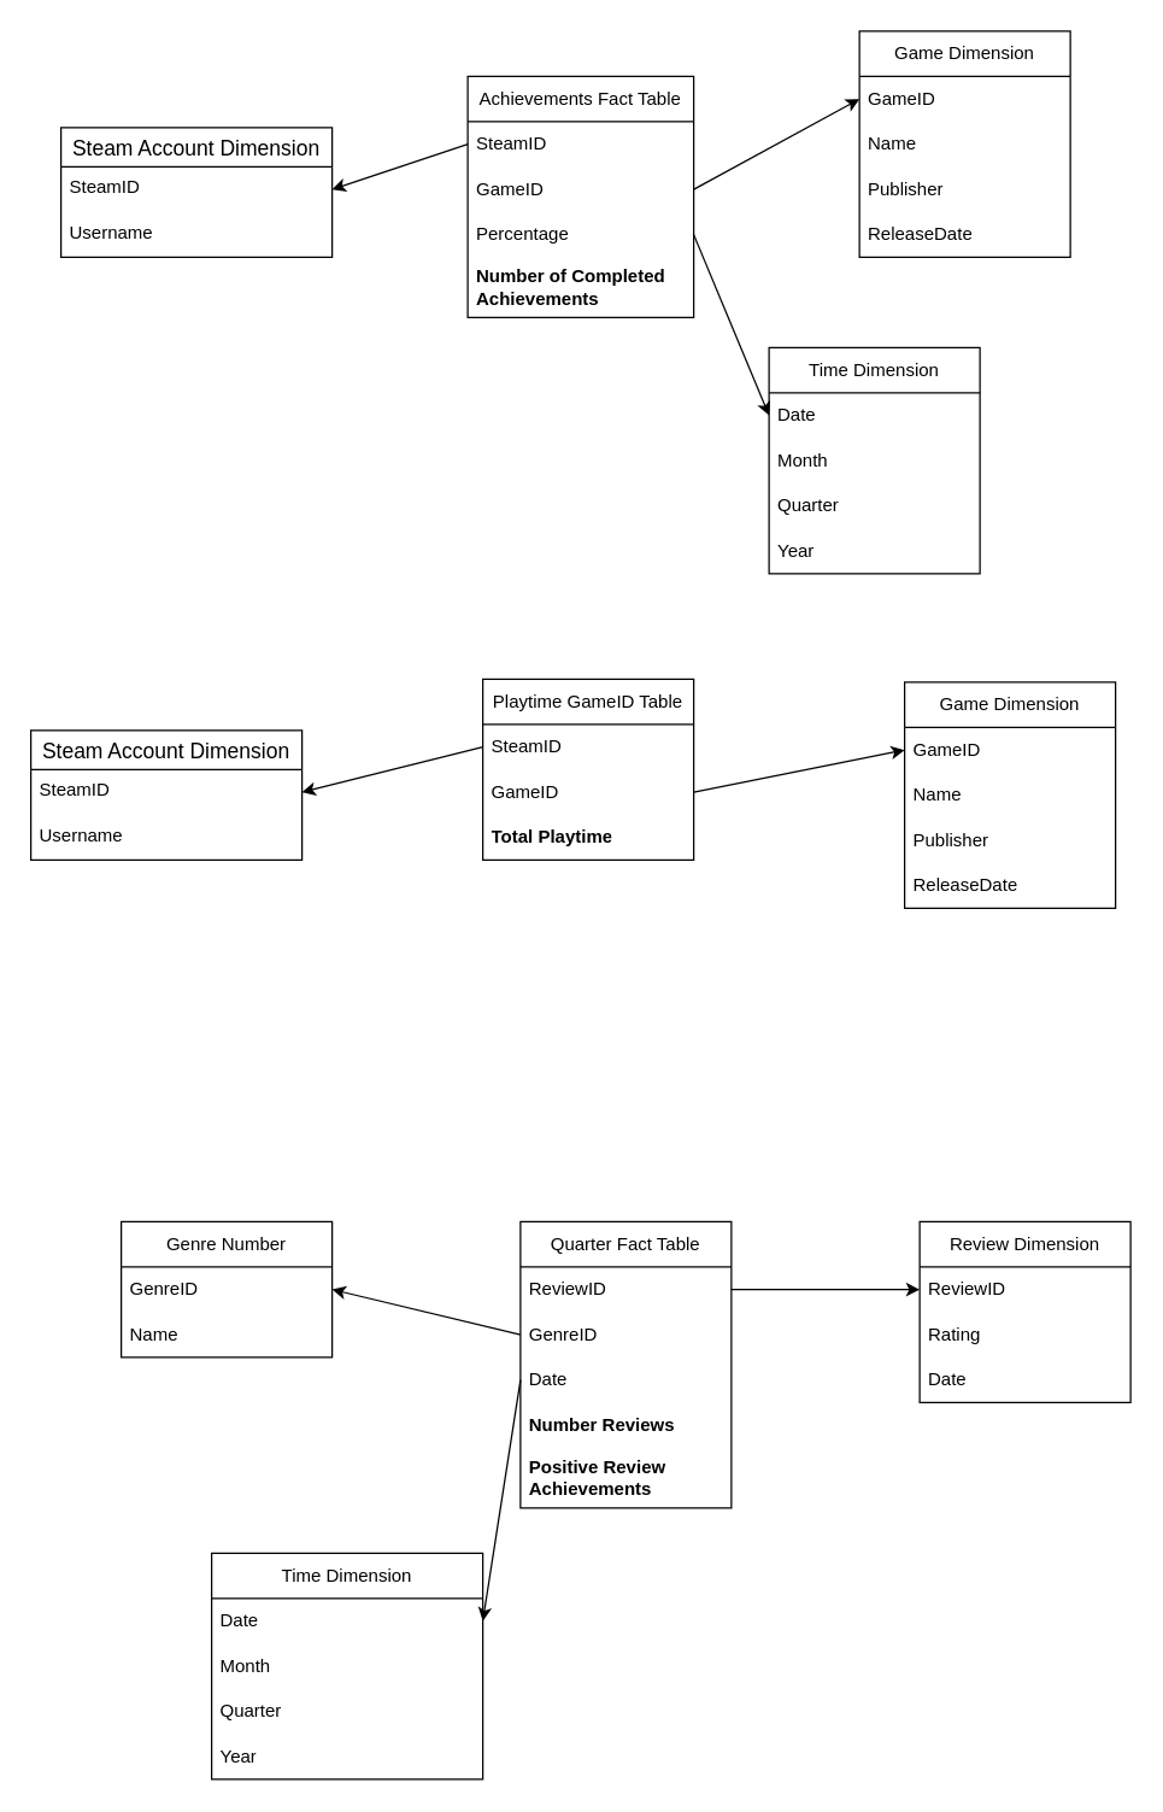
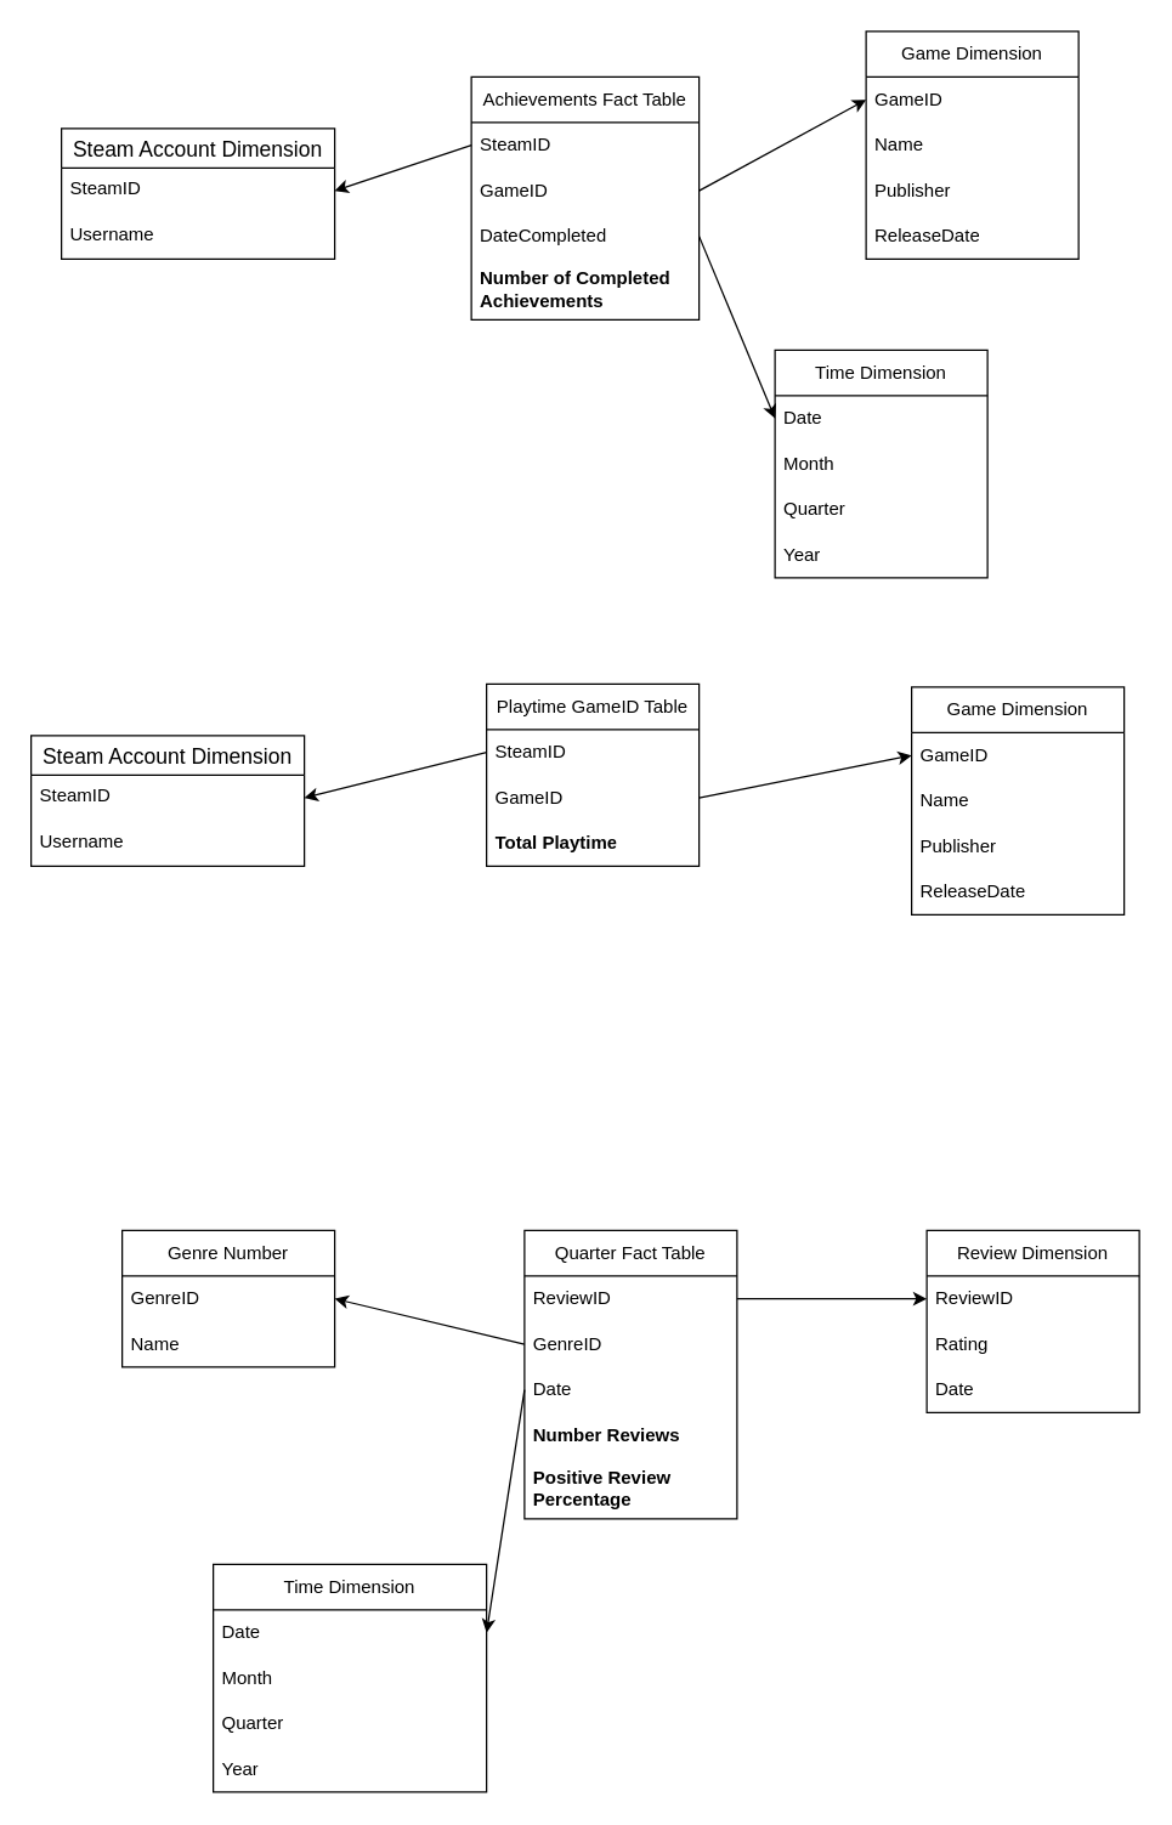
  <mxCell id="0" />
  <mxCell id="1" parent="0" />
  <mxCell id="2" value="Steam Account Dimension" style="swimlane;fontStyle=0;childLayout=stackLayout;horizontal=1;startSize=26;horizontalStack=0;resizeParent=1;resizeParentMax=0;resizeLast=0;collapsible=1;marginBottom=0;align=center;fontSize=14;" vertex="1" parent="1"><mxGeometry x="40" y="84" width="180" height="86" as="geometry" /></mxCell>
  <mxCell id="3" value="SteamID" style="text;strokeColor=none;fillColor=none;spacingLeft=4;spacingRight=4;overflow=hidden;rotatable=0;points=[[0,0.5],[1,0.5]];portConstraint=eastwest;fontSize=12;whiteSpace=wrap;html=1;" vertex="1" parent="2"><mxGeometry y="26" width="180" height="30" as="geometry" /></mxCell>
  <mxCell id="4" value="Username" style="text;strokeColor=none;fillColor=none;spacingLeft=4;spacingRight=4;overflow=hidden;rotatable=0;points=[[0,0.5],[1,0.5]];portConstraint=eastwest;fontSize=12;whiteSpace=wrap;html=1;" vertex="1" parent="2"><mxGeometry y="56" width="180" height="30" as="geometry" /></mxCell>
  <mxCell id="5" value="Game Dimension" style="swimlane;fontStyle=0;childLayout=stackLayout;horizontal=1;startSize=30;horizontalStack=0;resizeParent=1;resizeParentMax=0;resizeLast=0;collapsible=1;marginBottom=0;whiteSpace=wrap;html=1;" vertex="1" parent="1"><mxGeometry x="570" y="20" width="140" height="150" as="geometry" /></mxCell>
  <mxCell id="6" value="GameID" style="text;strokeColor=none;fillColor=none;align=left;verticalAlign=middle;spacingLeft=4;spacingRight=4;overflow=hidden;points=[[0,0.5],[1,0.5]];portConstraint=eastwest;rotatable=0;whiteSpace=wrap;html=1;" vertex="1" parent="5"><mxGeometry y="30" width="140" height="30" as="geometry" /></mxCell>
  <mxCell id="7" value="Name" style="text;strokeColor=none;fillColor=none;align=left;verticalAlign=middle;spacingLeft=4;spacingRight=4;overflow=hidden;points=[[0,0.5],[1,0.5]];portConstraint=eastwest;rotatable=0;whiteSpace=wrap;html=1;" vertex="1" parent="5"><mxGeometry y="60" width="140" height="30" as="geometry" /></mxCell>
  <mxCell id="8" value="Publisher" style="text;strokeColor=none;fillColor=none;align=left;verticalAlign=middle;spacingLeft=4;spacingRight=4;overflow=hidden;points=[[0,0.5],[1,0.5]];portConstraint=eastwest;rotatable=0;whiteSpace=wrap;html=1;" vertex="1" parent="5"><mxGeometry y="90" width="140" height="30" as="geometry" /></mxCell>
  <mxCell id="9" value="ReleaseDate" style="text;strokeColor=none;fillColor=none;align=left;verticalAlign=middle;spacingLeft=4;spacingRight=4;overflow=hidden;points=[[0,0.5],[1,0.5]];portConstraint=eastwest;rotatable=0;whiteSpace=wrap;html=1;" vertex="1" parent="5"><mxGeometry y="120" width="140" height="30" as="geometry" /></mxCell>
  <mxCell id="10" value="Achievements Fact Table" style="swimlane;fontStyle=0;childLayout=stackLayout;horizontal=1;startSize=30;horizontalStack=0;resizeParent=1;resizeParentMax=0;resizeLast=0;collapsible=1;marginBottom=0;whiteSpace=wrap;html=1;" vertex="1" parent="1"><mxGeometry x="310" y="50" width="150" height="160" as="geometry" /></mxCell>
  <mxCell id="11" value="SteamID" style="text;strokeColor=none;fillColor=none;align=left;verticalAlign=middle;spacingLeft=4;spacingRight=4;overflow=hidden;points=[[0,0.5],[1,0.5]];portConstraint=eastwest;rotatable=0;whiteSpace=wrap;html=1;" vertex="1" parent="10"><mxGeometry y="30" width="150" height="30" as="geometry" /></mxCell>
  <mxCell id="12" value="GameID" style="text;strokeColor=none;fillColor=none;align=left;verticalAlign=middle;spacingLeft=4;spacingRight=4;overflow=hidden;points=[[0,0.5],[1,0.5]];portConstraint=eastwest;rotatable=0;whiteSpace=wrap;html=1;" vertex="1" parent="10"><mxGeometry y="60" width="150" height="30" as="geometry" /></mxCell>
- <mxCell id="13" value="Percentage" style="text;strokeColor=none;fillColor=none;align=left;verticalAlign=middle;spacingLeft=4;spacingRight=4;overflow=hidden;points=[[0,0.5],[1,0.5]];portConstraint=eastwest;rotatable=0;whiteSpace=wrap;html=1;" vertex="1" parent="10"><mxGeometry y="90" width="150" height="30" as="geometry" /></mxCell>
+ <mxCell id="13" value="DateCompleted" style="text;strokeColor=none;fillColor=none;align=left;verticalAlign=middle;spacingLeft=4;spacingRight=4;overflow=hidden;points=[[0,0.5],[1,0.5]];portConstraint=eastwest;rotatable=0;whiteSpace=wrap;html=1;" vertex="1" parent="10"><mxGeometry y="90" width="150" height="30" as="geometry" /></mxCell>
  <mxCell id="14" value="Number of Completed Achievements" style="text;strokeColor=none;fillColor=none;align=left;verticalAlign=middle;spacingLeft=4;spacingRight=4;overflow=hidden;points=[[0,0.5],[1,0.5]];portConstraint=eastwest;rotatable=0;whiteSpace=wrap;html=1;fontStyle=1" vertex="1" parent="10"><mxGeometry y="120" width="150" height="40" as="geometry" /></mxCell>
  <mxCell id="15" value="Time Dimension" style="swimlane;fontStyle=0;childLayout=stackLayout;horizontal=1;startSize=30;horizontalStack=0;resizeParent=1;resizeParentMax=0;resizeLast=0;collapsible=1;marginBottom=0;whiteSpace=wrap;html=1;" vertex="1" parent="1"><mxGeometry x="510" y="230" width="140" height="150" as="geometry" /></mxCell>
  <mxCell id="16" value="Date" style="text;strokeColor=none;fillColor=none;align=left;verticalAlign=middle;spacingLeft=4;spacingRight=4;overflow=hidden;points=[[0,0.5],[1,0.5]];portConstraint=eastwest;rotatable=0;whiteSpace=wrap;html=1;" vertex="1" parent="15"><mxGeometry y="30" width="140" height="30" as="geometry" /></mxCell>
  <mxCell id="17" value="Month" style="text;strokeColor=none;fillColor=none;align=left;verticalAlign=middle;spacingLeft=4;spacingRight=4;overflow=hidden;points=[[0,0.5],[1,0.5]];portConstraint=eastwest;rotatable=0;whiteSpace=wrap;html=1;" vertex="1" parent="15"><mxGeometry y="60" width="140" height="30" as="geometry" /></mxCell>
  <mxCell id="18" value="Quarter" style="text;strokeColor=none;fillColor=none;align=left;verticalAlign=middle;spacingLeft=4;spacingRight=4;overflow=hidden;points=[[0,0.5],[1,0.5]];portConstraint=eastwest;rotatable=0;whiteSpace=wrap;html=1;" vertex="1" parent="15"><mxGeometry y="90" width="140" height="30" as="geometry" /></mxCell>
  <mxCell id="19" value="Year" style="text;strokeColor=none;fillColor=none;align=left;verticalAlign=middle;spacingLeft=4;spacingRight=4;overflow=hidden;points=[[0,0.5],[1,0.5]];portConstraint=eastwest;rotatable=0;whiteSpace=wrap;html=1;" vertex="1" parent="15"><mxGeometry y="120" width="140" height="30" as="geometry" /></mxCell>
  <mxCell id="20" value="" style="endArrow=classic;html=1;rounded=0;entryX=1;entryY=0.5;entryDx=0;entryDy=0;exitX=0;exitY=0.5;exitDx=0;exitDy=0;" edge="1" parent="1" source="11" target="3"><mxGeometry width="50" height="50" relative="1" as="geometry"><mxPoint x="260" y="110" as="sourcePoint" /><mxPoint x="310" y="60" as="targetPoint" /></mxGeometry></mxCell>
  <mxCell id="21" value="" style="endArrow=classic;html=1;rounded=0;entryX=0;entryY=0.5;entryDx=0;entryDy=0;exitX=1;exitY=0.5;exitDx=0;exitDy=0;" edge="1" parent="1" source="12" target="6"><mxGeometry width="50" height="50" relative="1" as="geometry"><mxPoint x="260" y="110" as="sourcePoint" /><mxPoint x="310" y="60" as="targetPoint" /></mxGeometry></mxCell>
  <mxCell id="22" value="" style="endArrow=classic;html=1;rounded=0;exitX=1;exitY=0.5;exitDx=0;exitDy=0;entryX=0;entryY=0.5;entryDx=0;entryDy=0;" edge="1" parent="1" source="13" target="16"><mxGeometry width="50" height="50" relative="1" as="geometry"><mxPoint x="260" y="110" as="sourcePoint" /><mxPoint x="310" y="60" as="targetPoint" /></mxGeometry></mxCell>
  <mxCell id="23" value="Playtime GameID Table" style="swimlane;fontStyle=0;childLayout=stackLayout;horizontal=1;startSize=30;horizontalStack=0;resizeParent=1;resizeParentMax=0;resizeLast=0;collapsible=1;marginBottom=0;whiteSpace=wrap;html=1;" vertex="1" parent="1"><mxGeometry x="320" y="450" width="140" height="120" as="geometry" /></mxCell>
  <mxCell id="24" value="SteamID" style="text;strokeColor=none;fillColor=none;align=left;verticalAlign=middle;spacingLeft=4;spacingRight=4;overflow=hidden;points=[[0,0.5],[1,0.5]];portConstraint=eastwest;rotatable=0;whiteSpace=wrap;html=1;" vertex="1" parent="23"><mxGeometry y="30" width="140" height="30" as="geometry" /></mxCell>
  <mxCell id="25" value="GameID" style="text;strokeColor=none;fillColor=none;align=left;verticalAlign=middle;spacingLeft=4;spacingRight=4;overflow=hidden;points=[[0,0.5],[1,0.5]];portConstraint=eastwest;rotatable=0;whiteSpace=wrap;html=1;" vertex="1" parent="23"><mxGeometry y="60" width="140" height="30" as="geometry" /></mxCell>
  <mxCell id="26" value="Total Playtime" style="text;strokeColor=none;fillColor=none;align=left;verticalAlign=middle;spacingLeft=4;spacingRight=4;overflow=hidden;points=[[0,0.5],[1,0.5]];portConstraint=eastwest;rotatable=0;whiteSpace=wrap;html=1;fontStyle=1" vertex="1" parent="23"><mxGeometry y="90" width="140" height="30" as="geometry" /></mxCell>
  <mxCell id="27" value="Steam Account Dimension" style="swimlane;fontStyle=0;childLayout=stackLayout;horizontal=1;startSize=26;horizontalStack=0;resizeParent=1;resizeParentMax=0;resizeLast=0;collapsible=1;marginBottom=0;align=center;fontSize=14;" vertex="1" parent="1"><mxGeometry x="20" y="484" width="180" height="86" as="geometry" /></mxCell>
  <mxCell id="28" value="SteamID" style="text;strokeColor=none;fillColor=none;spacingLeft=4;spacingRight=4;overflow=hidden;rotatable=0;points=[[0,0.5],[1,0.5]];portConstraint=eastwest;fontSize=12;whiteSpace=wrap;html=1;" vertex="1" parent="27"><mxGeometry y="26" width="180" height="30" as="geometry" /></mxCell>
  <mxCell id="29" value="Username" style="text;strokeColor=none;fillColor=none;spacingLeft=4;spacingRight=4;overflow=hidden;rotatable=0;points=[[0,0.5],[1,0.5]];portConstraint=eastwest;fontSize=12;whiteSpace=wrap;html=1;" vertex="1" parent="27"><mxGeometry y="56" width="180" height="30" as="geometry" /></mxCell>
  <mxCell id="30" value="Game Dimension" style="swimlane;fontStyle=0;childLayout=stackLayout;horizontal=1;startSize=30;horizontalStack=0;resizeParent=1;resizeParentMax=0;resizeLast=0;collapsible=1;marginBottom=0;whiteSpace=wrap;html=1;" vertex="1" parent="1"><mxGeometry x="600" y="452" width="140" height="150" as="geometry" /></mxCell>
  <mxCell id="31" value="GameID" style="text;strokeColor=none;fillColor=none;align=left;verticalAlign=middle;spacingLeft=4;spacingRight=4;overflow=hidden;points=[[0,0.5],[1,0.5]];portConstraint=eastwest;rotatable=0;whiteSpace=wrap;html=1;" vertex="1" parent="30"><mxGeometry y="30" width="140" height="30" as="geometry" /></mxCell>
  <mxCell id="32" value="Name" style="text;strokeColor=none;fillColor=none;align=left;verticalAlign=middle;spacingLeft=4;spacingRight=4;overflow=hidden;points=[[0,0.5],[1,0.5]];portConstraint=eastwest;rotatable=0;whiteSpace=wrap;html=1;" vertex="1" parent="30"><mxGeometry y="60" width="140" height="30" as="geometry" /></mxCell>
  <mxCell id="33" value="Publisher" style="text;strokeColor=none;fillColor=none;align=left;verticalAlign=middle;spacingLeft=4;spacingRight=4;overflow=hidden;points=[[0,0.5],[1,0.5]];portConstraint=eastwest;rotatable=0;whiteSpace=wrap;html=1;" vertex="1" parent="30"><mxGeometry y="90" width="140" height="30" as="geometry" /></mxCell>
  <mxCell id="34" value="ReleaseDate" style="text;strokeColor=none;fillColor=none;align=left;verticalAlign=middle;spacingLeft=4;spacingRight=4;overflow=hidden;points=[[0,0.5],[1,0.5]];portConstraint=eastwest;rotatable=0;whiteSpace=wrap;html=1;" vertex="1" parent="30"><mxGeometry y="120" width="140" height="30" as="geometry" /></mxCell>
  <mxCell id="35" value="" style="endArrow=classic;html=1;rounded=0;entryX=1;entryY=0.5;entryDx=0;entryDy=0;exitX=0;exitY=0.5;exitDx=0;exitDy=0;" edge="1" parent="1" source="24" target="28"><mxGeometry width="50" height="50" relative="1" as="geometry"><mxPoint x="410" y="490" as="sourcePoint" /><mxPoint x="460" y="440" as="targetPoint" /></mxGeometry></mxCell>
  <mxCell id="36" value="" style="endArrow=classic;html=1;rounded=0;entryX=0;entryY=0.5;entryDx=0;entryDy=0;exitX=1;exitY=0.5;exitDx=0;exitDy=0;" edge="1" parent="1" source="25" target="31"><mxGeometry width="50" height="50" relative="1" as="geometry"><mxPoint x="410" y="370" as="sourcePoint" /><mxPoint x="460" y="320" as="targetPoint" /></mxGeometry></mxCell>
  <mxCell id="37" value="Quarter Fact Table" style="swimlane;fontStyle=0;childLayout=stackLayout;horizontal=1;startSize=30;horizontalStack=0;resizeParent=1;resizeParentMax=0;resizeLast=0;collapsible=1;marginBottom=0;whiteSpace=wrap;html=1;" vertex="1" parent="1"><mxGeometry x="345" y="810" width="140" height="190" as="geometry" /></mxCell>
  <mxCell id="38" value="ReviewID" style="text;strokeColor=none;fillColor=none;align=left;verticalAlign=middle;spacingLeft=4;spacingRight=4;overflow=hidden;points=[[0,0.5],[1,0.5]];portConstraint=eastwest;rotatable=0;whiteSpace=wrap;html=1;" vertex="1" parent="37"><mxGeometry y="30" width="140" height="30" as="geometry" /></mxCell>
  <mxCell id="39" value="GenreID" style="text;strokeColor=none;fillColor=none;align=left;verticalAlign=middle;spacingLeft=4;spacingRight=4;overflow=hidden;points=[[0,0.5],[1,0.5]];portConstraint=eastwest;rotatable=0;whiteSpace=wrap;html=1;" vertex="1" parent="37"><mxGeometry y="60" width="140" height="30" as="geometry" /></mxCell>
  <mxCell id="40" value="Date" style="text;strokeColor=none;fillColor=none;align=left;verticalAlign=middle;spacingLeft=4;spacingRight=4;overflow=hidden;points=[[0,0.5],[1,0.5]];portConstraint=eastwest;rotatable=0;whiteSpace=wrap;html=1;" vertex="1" parent="37"><mxGeometry y="90" width="140" height="30" as="geometry" /></mxCell>
  <mxCell id="41" value="Number Reviews" style="text;strokeColor=none;fillColor=none;align=left;verticalAlign=middle;spacingLeft=4;spacingRight=4;overflow=hidden;points=[[0,0.5],[1,0.5]];portConstraint=eastwest;rotatable=0;whiteSpace=wrap;html=1;fontStyle=1" vertex="1" parent="37"><mxGeometry y="120" width="140" height="30" as="geometry" /></mxCell>
- <mxCell id="42" value="Positive Review Achievements" style="text;strokeColor=none;fillColor=none;align=left;verticalAlign=middle;spacingLeft=4;spacingRight=4;overflow=hidden;points=[[0,0.5],[1,0.5]];portConstraint=eastwest;rotatable=0;whiteSpace=wrap;html=1;fontStyle=1" vertex="1" parent="37"><mxGeometry y="150" width="140" height="40" as="geometry" /></mxCell>
+ <mxCell id="42" value="Positive Review Percentage" style="text;strokeColor=none;fillColor=none;align=left;verticalAlign=middle;spacingLeft=4;spacingRight=4;overflow=hidden;points=[[0,0.5],[1,0.5]];portConstraint=eastwest;rotatable=0;whiteSpace=wrap;html=1;fontStyle=1" vertex="1" parent="37"><mxGeometry y="150" width="140" height="40" as="geometry" /></mxCell>
  <mxCell id="43" value="Time Dimension" style="swimlane;fontStyle=0;childLayout=stackLayout;horizontal=1;startSize=30;horizontalStack=0;resizeParent=1;resizeParentMax=0;resizeLast=0;collapsible=1;marginBottom=0;whiteSpace=wrap;html=1;" vertex="1" parent="1"><mxGeometry x="140" y="1030" width="180" height="150" as="geometry" /></mxCell>
  <mxCell id="44" value="Date" style="text;strokeColor=none;fillColor=none;align=left;verticalAlign=middle;spacingLeft=4;spacingRight=4;overflow=hidden;points=[[0,0.5],[1,0.5]];portConstraint=eastwest;rotatable=0;whiteSpace=wrap;html=1;" vertex="1" parent="43"><mxGeometry y="30" width="180" height="30" as="geometry" /></mxCell>
  <mxCell id="45" value="Month" style="text;strokeColor=none;fillColor=none;align=left;verticalAlign=middle;spacingLeft=4;spacingRight=4;overflow=hidden;points=[[0,0.5],[1,0.5]];portConstraint=eastwest;rotatable=0;whiteSpace=wrap;html=1;" vertex="1" parent="43"><mxGeometry y="60" width="180" height="30" as="geometry" /></mxCell>
  <mxCell id="46" value="Quarter" style="text;strokeColor=none;fillColor=none;align=left;verticalAlign=middle;spacingLeft=4;spacingRight=4;overflow=hidden;points=[[0,0.5],[1,0.5]];portConstraint=eastwest;rotatable=0;whiteSpace=wrap;html=1;" vertex="1" parent="43"><mxGeometry y="90" width="180" height="30" as="geometry" /></mxCell>
  <mxCell id="47" value="Year" style="text;strokeColor=none;fillColor=none;align=left;verticalAlign=middle;spacingLeft=4;spacingRight=4;overflow=hidden;points=[[0,0.5],[1,0.5]];portConstraint=eastwest;rotatable=0;whiteSpace=wrap;html=1;" vertex="1" parent="43"><mxGeometry y="120" width="180" height="30" as="geometry" /></mxCell>
  <mxCell id="48" value="Genre Number" style="swimlane;fontStyle=0;childLayout=stackLayout;horizontal=1;startSize=30;horizontalStack=0;resizeParent=1;resizeParentMax=0;resizeLast=0;collapsible=1;marginBottom=0;whiteSpace=wrap;html=1;" vertex="1" parent="1"><mxGeometry x="80" y="810" width="140" height="90" as="geometry" /></mxCell>
  <mxCell id="49" value="GenreID" style="text;strokeColor=none;fillColor=none;align=left;verticalAlign=middle;spacingLeft=4;spacingRight=4;overflow=hidden;points=[[0,0.5],[1,0.5]];portConstraint=eastwest;rotatable=0;whiteSpace=wrap;html=1;" vertex="1" parent="48"><mxGeometry y="30" width="140" height="30" as="geometry" /></mxCell>
  <mxCell id="50" value="Name" style="text;strokeColor=none;fillColor=none;align=left;verticalAlign=middle;spacingLeft=4;spacingRight=4;overflow=hidden;points=[[0,0.5],[1,0.5]];portConstraint=eastwest;rotatable=0;whiteSpace=wrap;html=1;" vertex="1" parent="48"><mxGeometry y="60" width="140" height="30" as="geometry" /></mxCell>
  <mxCell id="51" value="Review Dimension" style="swimlane;fontStyle=0;childLayout=stackLayout;horizontal=1;startSize=30;horizontalStack=0;resizeParent=1;resizeParentMax=0;resizeLast=0;collapsible=1;marginBottom=0;whiteSpace=wrap;html=1;" vertex="1" parent="1"><mxGeometry x="610" y="810" width="140" height="120" as="geometry" /></mxCell>
  <mxCell id="52" value="ReviewID" style="text;strokeColor=none;fillColor=none;align=left;verticalAlign=middle;spacingLeft=4;spacingRight=4;overflow=hidden;points=[[0,0.5],[1,0.5]];portConstraint=eastwest;rotatable=0;whiteSpace=wrap;html=1;" vertex="1" parent="51"><mxGeometry y="30" width="140" height="30" as="geometry" /></mxCell>
  <mxCell id="53" value="Rating" style="text;strokeColor=none;fillColor=none;align=left;verticalAlign=middle;spacingLeft=4;spacingRight=4;overflow=hidden;points=[[0,0.5],[1,0.5]];portConstraint=eastwest;rotatable=0;whiteSpace=wrap;html=1;" vertex="1" parent="51"><mxGeometry y="60" width="140" height="30" as="geometry" /></mxCell>
  <mxCell id="54" value="Date" style="text;strokeColor=none;fillColor=none;align=left;verticalAlign=middle;spacingLeft=4;spacingRight=4;overflow=hidden;points=[[0,0.5],[1,0.5]];portConstraint=eastwest;rotatable=0;whiteSpace=wrap;html=1;" vertex="1" parent="51"><mxGeometry y="90" width="140" height="30" as="geometry" /></mxCell>
  <mxCell id="55" value="" style="endArrow=classic;html=1;rounded=0;entryX=0;entryY=0.5;entryDx=0;entryDy=0;exitX=1;exitY=0.5;exitDx=0;exitDy=0;" edge="1" parent="1" source="38" target="52"><mxGeometry width="50" height="50" relative="1" as="geometry"><mxPoint x="410" y="880" as="sourcePoint" /><mxPoint x="460" y="830" as="targetPoint" /></mxGeometry></mxCell>
  <mxCell id="56" value="" style="endArrow=classic;html=1;rounded=0;entryX=1;entryY=0.5;entryDx=0;entryDy=0;exitX=0;exitY=0.5;exitDx=0;exitDy=0;" edge="1" parent="1" source="39" target="49"><mxGeometry width="50" height="50" relative="1" as="geometry"><mxPoint x="410" y="880" as="sourcePoint" /><mxPoint x="460" y="830" as="targetPoint" /></mxGeometry></mxCell>
  <mxCell id="57" value="" style="endArrow=classic;html=1;rounded=0;entryX=1;entryY=0.5;entryDx=0;entryDy=0;exitX=0;exitY=0.5;exitDx=0;exitDy=0;" edge="1" parent="1" source="40" target="44"><mxGeometry width="50" height="50" relative="1" as="geometry"><mxPoint x="410" y="880" as="sourcePoint" /><mxPoint x="460" y="830" as="targetPoint" /></mxGeometry></mxCell>
